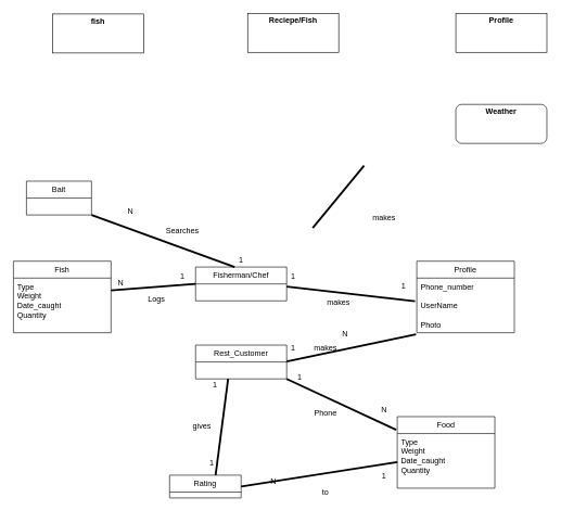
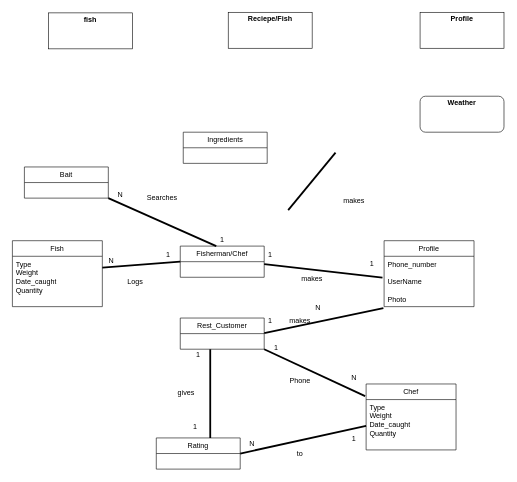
  <mxCell id="0" />
  <mxCell id="1" parent="0" />
  <mxCell id="2" value="&lt;p style=&quot;margin:0px;margin-top:4px;text-align:center;&quot;&gt;&lt;b&gt;fish&lt;/b&gt;&lt;/p&gt;" style="verticalAlign=top;align=left;overflow=fill;html=1;whiteSpace=wrap;" vertex="1" parent="1"><mxGeometry x="80" y="21" width="140" height="60" as="geometry" /></mxCell>
  <mxCell id="3" value="&lt;p style=&quot;margin:0px;margin-top:4px;text-align:center;&quot;&gt;&lt;b&gt;Reciepe/Fish&lt;/b&gt;&lt;/p&gt;" style="verticalAlign=top;align=left;overflow=fill;html=1;whiteSpace=wrap;" vertex="1" parent="1"><mxGeometry x="380" y="20" width="140" height="60" as="geometry" /></mxCell>
  <mxCell id="4" value="&lt;p style=&quot;margin:0px;margin-top:4px;text-align:center;&quot;&gt;&lt;b&gt;Profile&lt;/b&gt;&lt;/p&gt;" style="verticalAlign=top;align=left;overflow=fill;html=1;whiteSpace=wrap;" vertex="1" parent="1"><mxGeometry x="700" y="20" width="140" height="60" as="geometry" /></mxCell>
  <mxCell id="5" value="&lt;p style=&quot;margin:0px;margin-top:4px;text-align:center;&quot;&gt;&lt;b&gt;Weather&lt;/b&gt;&lt;/p&gt;" style="verticalAlign=top;align=left;overflow=fill;html=1;whiteSpace=wrap;rounded=1;" vertex="1" parent="1"><mxGeometry x="700" y="160" width="140" height="60" as="geometry" /></mxCell>
  <mxCell id="6" value="Fisherman/Chef" style="swimlane;fontStyle=0;childLayout=stackLayout;horizontal=1;startSize=26;fillColor=none;horizontalStack=0;resizeParent=1;resizeParentMax=0;resizeLast=0;collapsible=1;marginBottom=0;whiteSpace=wrap;html=1;" vertex="1" parent="1"><mxGeometry x="300" y="410" width="140" height="52" as="geometry"><mxRectangle x="350" y="460" width="100" height="30" as="alternateBounds" /></mxGeometry></mxCell>
  <mxCell id="7" value="Profile" style="swimlane;fontStyle=0;childLayout=stackLayout;horizontal=1;startSize=26;fillColor=none;horizontalStack=0;resizeParent=1;resizeParentMax=0;resizeLast=0;collapsible=1;marginBottom=0;whiteSpace=wrap;html=1;" vertex="1" parent="1"><mxGeometry x="640" y="401" width="150" height="110" as="geometry"><mxRectangle x="580" y="461" width="70" height="30" as="alternateBounds" /></mxGeometry></mxCell>
  <mxCell id="8" value="&lt;div&gt;Phone_number&lt;/div&gt;&lt;div&gt;&lt;br&gt;&lt;/div&gt;&lt;div&gt;UserName&lt;/div&gt;&lt;div&gt;&lt;br&gt;&lt;/div&gt;&lt;div&gt;Photo&lt;/div&gt;" style="text;strokeColor=none;fillColor=none;align=left;verticalAlign=top;spacingLeft=4;spacingRight=4;overflow=hidden;rotatable=0;points=[[0,0.5],[1,0.5]];portConstraint=eastwest;whiteSpace=wrap;html=1;" vertex="1" parent="7"><mxGeometry y="26" width="150" height="84" as="geometry" /></mxCell>
  <mxCell id="9" value="" style="endArrow=none;startArrow=none;endFill=0;startFill=0;endSize=8;html=1;verticalAlign=bottom;labelBackgroundColor=none;strokeWidth=3;rounded=0;entryX=-0.018;entryY=0.425;entryDx=0;entryDy=0;entryPerimeter=0;" edge="1" parent="1" target="8"><mxGeometry width="160" relative="1" as="geometry"><mxPoint x="440" y="440" as="sourcePoint" /><mxPoint x="530" y="441.68" as="targetPoint" /></mxGeometry></mxCell>
  <mxCell id="10" value="1" style="text;html=1;align=center;verticalAlign=middle;whiteSpace=wrap;rounded=0;" vertex="1" parent="1"><mxGeometry x="600" y="430" width="40" height="20" as="geometry" /></mxCell>
  <mxCell id="11" value="1" style="text;html=1;align=center;verticalAlign=middle;whiteSpace=wrap;rounded=0;" vertex="1" parent="1"><mxGeometry x="420" y="410" width="60" height="30" as="geometry" /></mxCell>
  <mxCell id="12" value="makes" style="text;html=1;align=center;verticalAlign=middle;whiteSpace=wrap;rounded=0;" vertex="1" parent="1"><mxGeometry x="490" y="450" width="60" height="30" as="geometry" /></mxCell>
  <mxCell id="13" value="Rest_Customer" style="swimlane;fontStyle=0;childLayout=stackLayout;horizontal=1;startSize=26;fillColor=none;horizontalStack=0;resizeParent=1;resizeParentMax=0;resizeLast=0;collapsible=1;marginBottom=0;whiteSpace=wrap;html=1;" vertex="1" parent="1"><mxGeometry x="300" y="530" width="140" height="52" as="geometry"><mxRectangle x="350" y="460" width="100" height="30" as="alternateBounds" /></mxGeometry></mxCell>
  <mxCell id="14" value="" style="endArrow=none;startArrow=none;endFill=0;startFill=0;endSize=8;html=1;verticalAlign=bottom;labelBackgroundColor=none;strokeWidth=3;rounded=0;entryX=-0.008;entryY=1.031;entryDx=0;entryDy=0;entryPerimeter=0;" edge="1" parent="1" target="8"><mxGeometry width="160" relative="1" as="geometry"><mxPoint x="440" y="555.16" as="sourcePoint" /><mxPoint x="530" y="556.84" as="targetPoint" /></mxGeometry></mxCell>
  <mxCell id="15" value="makes" style="text;html=1;align=center;verticalAlign=middle;whiteSpace=wrap;rounded=0;" vertex="1" parent="1"><mxGeometry x="470" y="520" width="60" height="30" as="geometry" /></mxCell>
  <mxCell id="16" value="1" style="text;html=1;align=center;verticalAlign=middle;whiteSpace=wrap;rounded=0;" vertex="1" parent="1"><mxGeometry x="420" y="520" width="60" height="30" as="geometry" /></mxCell>
  <mxCell id="17" value="N" style="text;html=1;align=center;verticalAlign=middle;whiteSpace=wrap;rounded=0;" vertex="1" parent="1"><mxGeometry x="500" y="498" width="60" height="30" as="geometry" /></mxCell>
  <mxCell id="18" value="" style="endArrow=none;startArrow=none;endFill=0;startFill=0;endSize=8;html=1;verticalAlign=bottom;labelBackgroundColor=none;strokeWidth=3;rounded=0;entryX=-0.008;entryY=1.031;entryDx=0;entryDy=0;entryPerimeter=0;" edge="1" parent="1"><mxGeometry width="160" relative="1" as="geometry"><mxPoint x="480" y="350" as="sourcePoint" /><mxPoint x="559" y="254" as="targetPoint" /></mxGeometry></mxCell>
  <mxCell id="19" value="" style="endArrow=none;startArrow=none;endFill=0;startFill=0;endSize=8;html=1;verticalAlign=bottom;labelBackgroundColor=none;strokeWidth=3;rounded=0;entryX=0;entryY=0.5;entryDx=0;entryDy=0;" edge="1" parent="1" target="6"><mxGeometry width="160" relative="1" as="geometry"><mxPoint x="170" y="446" as="sourcePoint" /><mxPoint x="249" y="350" as="targetPoint" /><Array as="points" /></mxGeometry></mxCell>
  <mxCell id="20" value="makes" style="text;html=1;align=center;verticalAlign=middle;whiteSpace=wrap;rounded=0;" vertex="1" parent="1"><mxGeometry x="560" y="320" width="60" height="30" as="geometry" /></mxCell>
- <mxCell id="21" value="Logs" style="text;html=1;align=center;verticalAlign=middle;whiteSpace=wrap;rounded=0;" vertex="1" parent="1"><mxGeometry x="220" y="450" width="40" height="20" as="geometry" /></mxCell>
+ <mxCell id="21" value="Logs" style="text;html=1;align=center;verticalAlign=middle;whiteSpace=wrap;rounded=0;" vertex="1" parent="1"><mxGeometry x="205" y="460" width="40" height="20" as="geometry" /></mxCell>
  <mxCell id="22" value="1" style="text;html=1;align=center;verticalAlign=middle;whiteSpace=wrap;rounded=0;" vertex="1" parent="1"><mxGeometry x="250" y="410" width="60" height="30" as="geometry" /></mxCell>
  <mxCell id="23" value="N" style="text;html=1;align=center;verticalAlign=middle;whiteSpace=wrap;rounded=0;" vertex="1" parent="1"><mxGeometry x="170" y="420" width="30" height="30" as="geometry" /></mxCell>
- <mxCell id="24" value="Bait" style="swimlane;fontStyle=0;childLayout=stackLayout;horizontal=1;startSize=26;fillColor=none;horizontalStack=0;resizeParent=1;resizeParentMax=0;resizeLast=0;collapsible=1;marginBottom=0;whiteSpace=wrap;html=1;" vertex="1" parent="1"><mxGeometry x="40" y="278" width="100" height="52" as="geometry"><mxRectangle x="350" y="460" width="100" height="30" as="alternateBounds" /></mxGeometry></mxCell>
+ <mxCell id="24" value="Bait" style="swimlane;fontStyle=0;childLayout=stackLayout;horizontal=1;startSize=26;fillColor=none;horizontalStack=0;resizeParent=1;resizeParentMax=0;resizeLast=0;collapsible=1;marginBottom=0;whiteSpace=wrap;html=1;" vertex="1" parent="1"><mxGeometry x="40" y="278" width="140" height="52" as="geometry"><mxRectangle x="350" y="460" width="100" height="30" as="alternateBounds" /></mxGeometry></mxCell>
  <mxCell id="25" value="" style="endArrow=none;startArrow=none;endFill=0;startFill=0;endSize=8;html=1;verticalAlign=bottom;labelBackgroundColor=none;strokeWidth=3;rounded=0;entryX=1;entryY=1;entryDx=0;entryDy=0;" edge="1" parent="1" target="24"><mxGeometry width="160" relative="1" as="geometry"><mxPoint x="360" y="410" as="sourcePoint" /><mxPoint x="439" y="314" as="targetPoint" /></mxGeometry></mxCell>
  <mxCell id="26" value="1" style="text;html=1;align=center;verticalAlign=middle;whiteSpace=wrap;rounded=0;" vertex="1" parent="1"><mxGeometry x="350" y="390" width="40" height="20" as="geometry" /></mxCell>
  <mxCell id="27" value="N" style="text;html=1;align=center;verticalAlign=middle;whiteSpace=wrap;rounded=0;" vertex="1" parent="1"><mxGeometry x="180" y="320" width="40" height="10" as="geometry" /></mxCell>
- <mxCell id="28" value="Searches" style="text;html=1;align=center;verticalAlign=middle;whiteSpace=wrap;rounded=0;" vertex="1" parent="1"><mxGeometry x="250" y="340" width="60" height="30" as="geometry" /></mxCell>
+ <mxCell id="28" value="Searches" style="text;html=1;align=center;verticalAlign=middle;whiteSpace=wrap;rounded=0;" vertex="1" parent="1"><mxGeometry x="240" y="315" width="60" height="30" as="geometry" /></mxCell>
+ <mxCell id="29" value="Ingredients" style="swimlane;fontStyle=0;childLayout=stackLayout;horizontal=1;startSize=26;fillColor=none;horizontalStack=0;resizeParent=1;resizeParentMax=0;resizeLast=0;collapsible=1;marginBottom=0;whiteSpace=wrap;html=1;" vertex="1" parent="1"><mxGeometry x="305" y="220" width="140" height="52" as="geometry"><mxRectangle x="350" y="460" width="100" height="30" as="alternateBounds" /></mxGeometry></mxCell>
  <mxCell id="30" value="" style="endArrow=none;startArrow=none;endFill=0;startFill=0;endSize=8;html=1;verticalAlign=bottom;labelBackgroundColor=none;strokeWidth=3;rounded=0;entryX=-0.008;entryY=1.031;entryDx=0;entryDy=0;entryPerimeter=0;exitX=-0.011;exitY=0.184;exitDx=0;exitDy=0;exitPerimeter=0;" edge="1" parent="1" source="44"><mxGeometry width="160" relative="1" as="geometry"><mxPoint x="590" y="660" as="sourcePoint" /><mxPoint x="440" y="582" as="targetPoint" /></mxGeometry></mxCell>
  <mxCell id="31" value="N" style="text;html=1;align=center;verticalAlign=middle;whiteSpace=wrap;rounded=0;" vertex="1" parent="1"><mxGeometry x="570" y="620" width="40" height="20" as="geometry" /></mxCell>
  <mxCell id="32" value="1" style="text;html=1;align=center;verticalAlign=middle;whiteSpace=wrap;rounded=0;" vertex="1" parent="1"><mxGeometry x="440" y="570" width="40" height="20" as="geometry" /></mxCell>
  <mxCell id="33" value="Phone" style="text;html=1;align=center;verticalAlign=middle;whiteSpace=wrap;rounded=0;" vertex="1" parent="1"><mxGeometry x="470" y="620" width="60" height="30" as="geometry" /></mxCell>
- <mxCell id="34" value="Rating" style="swimlane;fontStyle=0;childLayout=stackLayout;horizontal=1;startSize=26;fillColor=none;horizontalStack=0;resizeParent=1;resizeParentMax=0;resizeLast=0;collapsible=1;marginBottom=0;whiteSpace=wrap;html=1;" vertex="1" parent="1"><mxGeometry x="260" y="730" width="110" height="35" as="geometry"><mxRectangle x="350" y="460" width="100" height="30" as="alternateBounds" /></mxGeometry></mxCell>
+ <mxCell id="34" value="Rating" style="swimlane;fontStyle=0;childLayout=stackLayout;horizontal=1;startSize=26;fillColor=none;horizontalStack=0;resizeParent=1;resizeParentMax=0;resizeLast=0;collapsible=1;marginBottom=0;whiteSpace=wrap;html=1;" vertex="1" parent="1"><mxGeometry x="260" y="730" width="140" height="52" as="geometry"><mxRectangle x="350" y="460" width="100" height="30" as="alternateBounds" /></mxGeometry></mxCell>
  <mxCell id="35" value="" style="endArrow=none;startArrow=none;endFill=0;startFill=0;endSize=8;html=1;verticalAlign=bottom;labelBackgroundColor=none;strokeWidth=3;rounded=0;exitX=1;exitY=0.5;exitDx=0;exitDy=0;" edge="1" parent="1" source="34"><mxGeometry width="160" relative="1" as="geometry"><mxPoint x="460" y="886" as="sourcePoint" /><mxPoint x="610" y="710" as="targetPoint" /></mxGeometry></mxCell>
  <mxCell id="36" value="to" style="text;html=1;align=center;verticalAlign=middle;whiteSpace=wrap;rounded=0;" vertex="1" parent="1"><mxGeometry x="470" y="741" width="60" height="30" as="geometry" /></mxCell>
  <mxCell id="37" value="" style="endArrow=none;startArrow=none;endFill=0;startFill=0;endSize=8;html=1;verticalAlign=bottom;labelBackgroundColor=none;strokeWidth=3;rounded=0;entryX=-0.008;entryY=1.031;entryDx=0;entryDy=0;entryPerimeter=0;exitX=0.643;exitY=0;exitDx=0;exitDy=0;exitPerimeter=0;" edge="1" parent="1" source="34"><mxGeometry width="160" relative="1" as="geometry"><mxPoint x="271" y="678" as="sourcePoint" /><mxPoint x="350" y="582" as="targetPoint" /></mxGeometry></mxCell>
  <mxCell id="38" value="gives" style="text;html=1;align=center;verticalAlign=middle;whiteSpace=wrap;rounded=0;" vertex="1" parent="1"><mxGeometry x="280" y="640" width="60" height="30" as="geometry" /></mxCell>
  <mxCell id="39" value="1" style="text;html=1;align=center;verticalAlign=middle;whiteSpace=wrap;rounded=0;" vertex="1" parent="1"><mxGeometry x="310" y="582" width="40" height="20" as="geometry" /></mxCell>
  <mxCell id="40" value="1" style="text;html=1;align=center;verticalAlign=middle;whiteSpace=wrap;rounded=0;" vertex="1" parent="1"><mxGeometry x="305" y="702" width="40" height="20" as="geometry" /></mxCell>
  <mxCell id="41" value="1" style="text;html=1;align=center;verticalAlign=middle;whiteSpace=wrap;rounded=0;" vertex="1" parent="1"><mxGeometry x="570" y="722" width="40" height="20" as="geometry" /></mxCell>
  <mxCell id="42" value="Fish" style="swimlane;fontStyle=0;childLayout=stackLayout;horizontal=1;startSize=26;fillColor=none;horizontalStack=0;resizeParent=1;resizeParentMax=0;resizeLast=0;collapsible=1;marginBottom=0;whiteSpace=wrap;html=1;" vertex="1" parent="1"><mxGeometry x="20" y="401" width="150" height="110" as="geometry"><mxRectangle x="580" y="461" width="70" height="30" as="alternateBounds" /></mxGeometry></mxCell>
  <mxCell id="43" value="&lt;div&gt;Type&lt;/div&gt;&lt;div&gt;Weight&lt;/div&gt;&lt;div&gt;Date_caught&lt;/div&gt;&lt;div&gt;Quantity&lt;/div&gt;" style="text;strokeColor=none;fillColor=none;align=left;verticalAlign=top;spacingLeft=4;spacingRight=4;overflow=hidden;rotatable=0;points=[[0,0.5],[1,0.5]];portConstraint=eastwest;whiteSpace=wrap;html=1;" vertex="1" parent="42"><mxGeometry y="26" width="150" height="84" as="geometry" /></mxCell>
- <mxCell id="44" value="&lt;div&gt;Food&lt;/div&gt;" style="swimlane;fontStyle=0;childLayout=stackLayout;horizontal=1;startSize=26;fillColor=none;horizontalStack=0;resizeParent=1;resizeParentMax=0;resizeLast=0;collapsible=1;marginBottom=0;whiteSpace=wrap;html=1;" vertex="1" parent="1"><mxGeometry x="610" y="640" width="150" height="110" as="geometry"><mxRectangle x="580" y="461" width="70" height="30" as="alternateBounds" /></mxGeometry></mxCell>
+ <mxCell id="44" value="&lt;div&gt;Chef&lt;/div&gt;" style="swimlane;fontStyle=0;childLayout=stackLayout;horizontal=1;startSize=26;fillColor=none;horizontalStack=0;resizeParent=1;resizeParentMax=0;resizeLast=0;collapsible=1;marginBottom=0;whiteSpace=wrap;html=1;" vertex="1" parent="1"><mxGeometry x="610" y="640" width="150" height="110" as="geometry"><mxRectangle x="580" y="461" width="70" height="30" as="alternateBounds" /></mxGeometry></mxCell>
  <mxCell id="45" value="&lt;div&gt;Type&lt;/div&gt;&lt;div&gt;Weight&lt;/div&gt;&lt;div&gt;Date_caught&lt;/div&gt;&lt;div&gt;Quantity&lt;/div&gt;" style="text;strokeColor=none;fillColor=none;align=left;verticalAlign=top;spacingLeft=4;spacingRight=4;overflow=hidden;rotatable=0;points=[[0,0.5],[1,0.5]];portConstraint=eastwest;whiteSpace=wrap;html=1;" vertex="1" parent="44"><mxGeometry y="26" width="150" height="84" as="geometry" /></mxCell>
  <mxCell id="46" value="N" style="text;html=1;align=center;verticalAlign=middle;whiteSpace=wrap;rounded=0;" vertex="1" parent="1"><mxGeometry x="400" y="730" width="40" height="20" as="geometry" /></mxCell>
